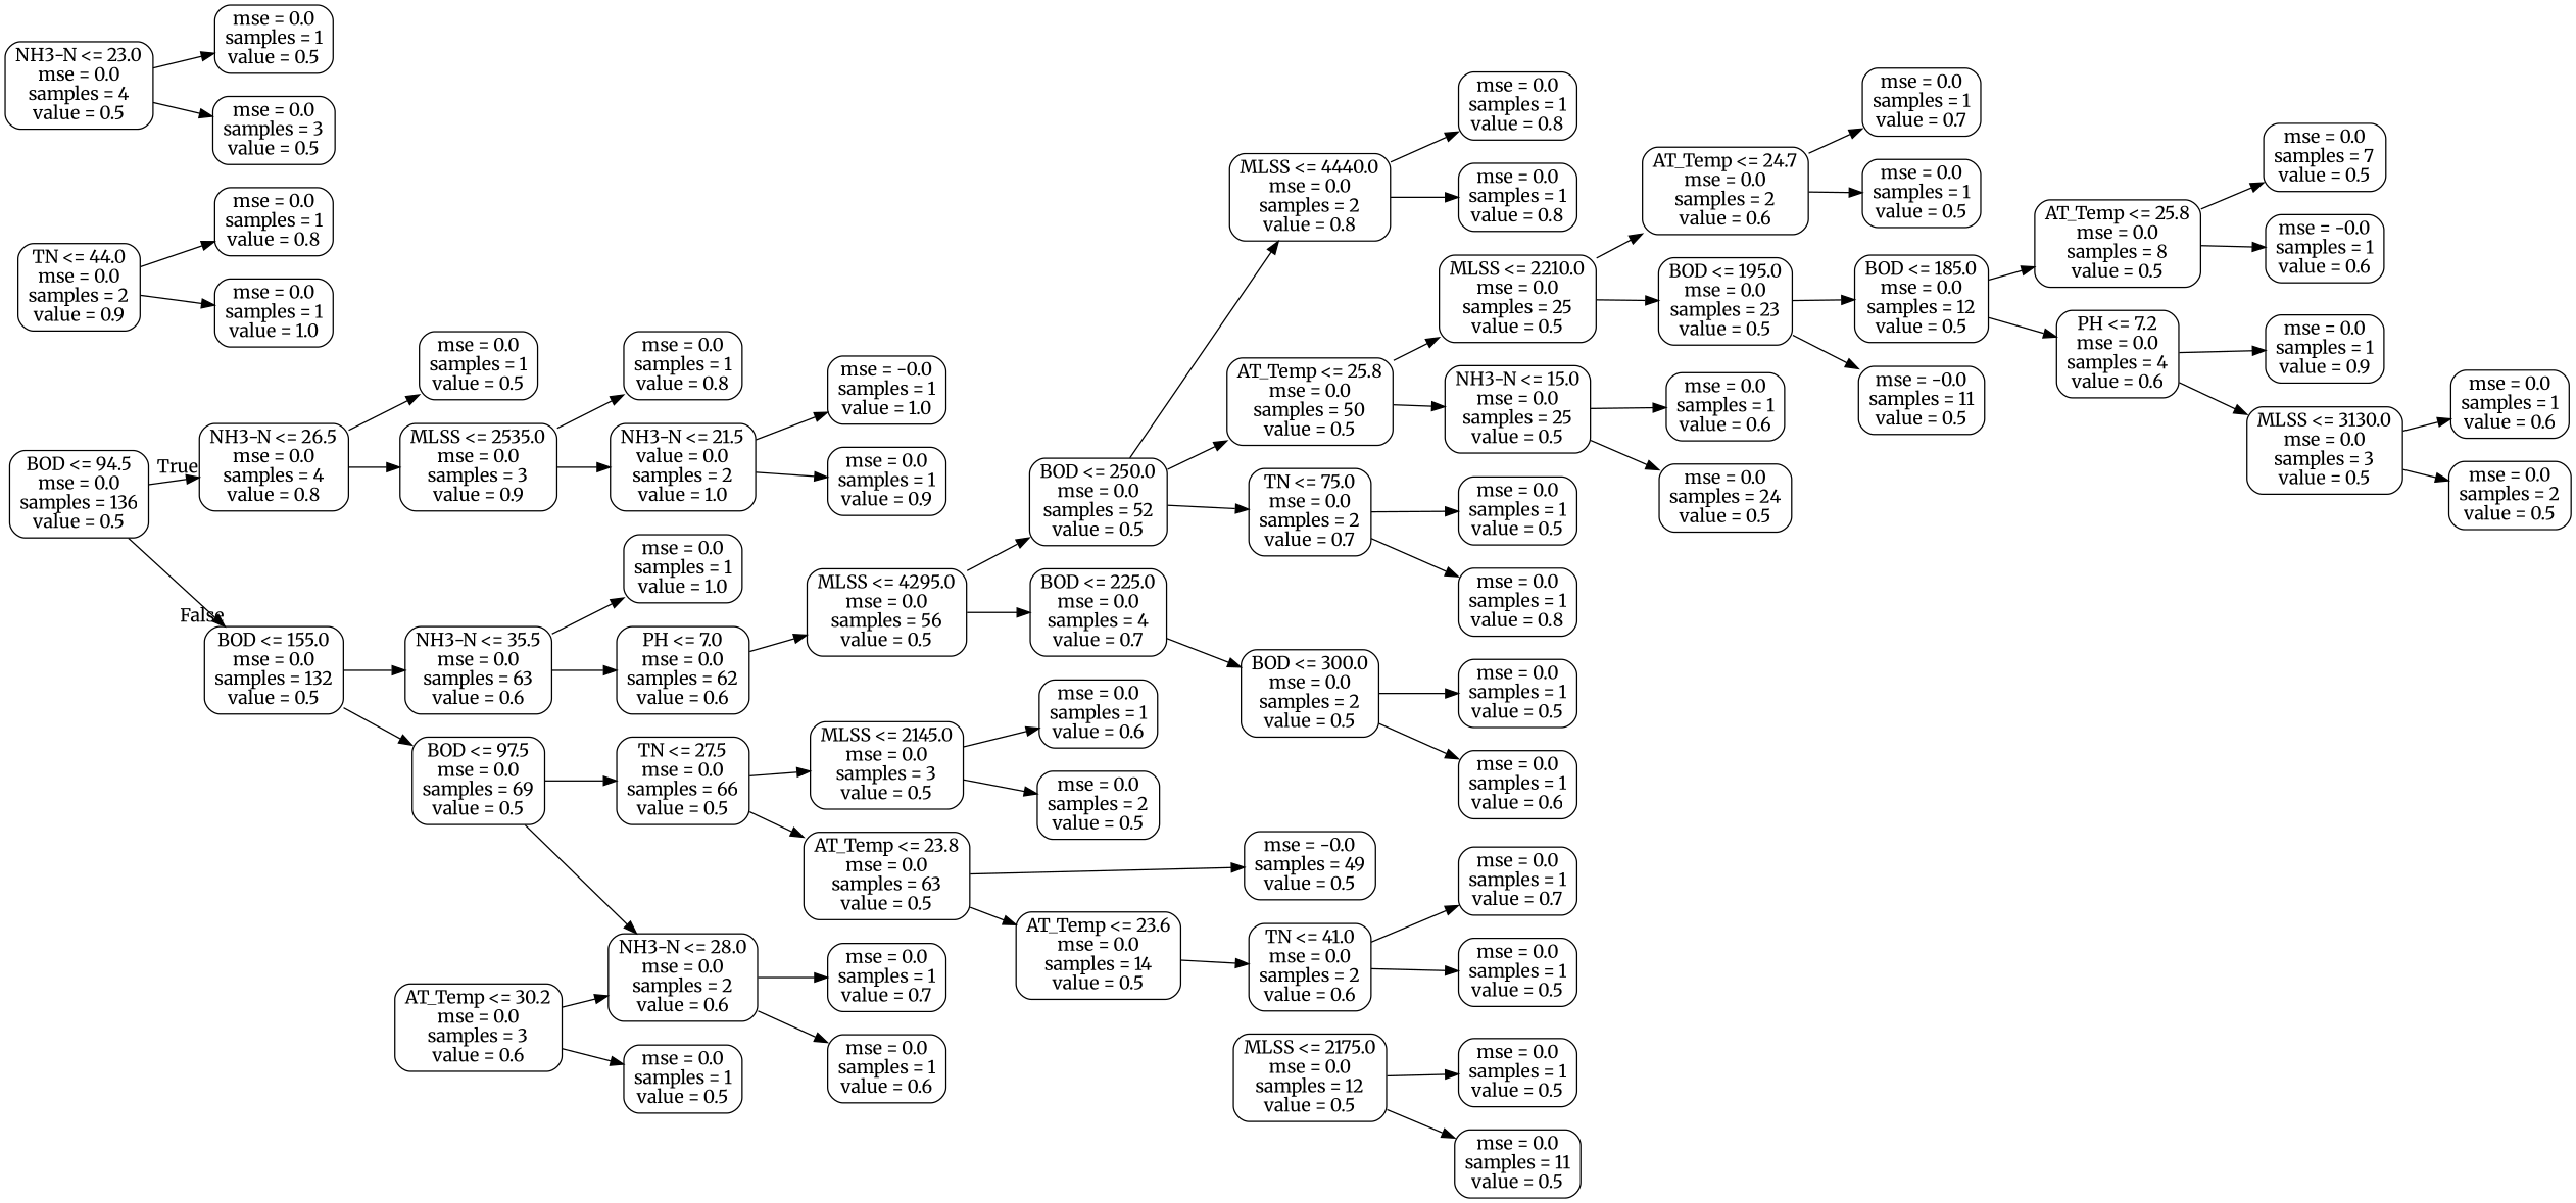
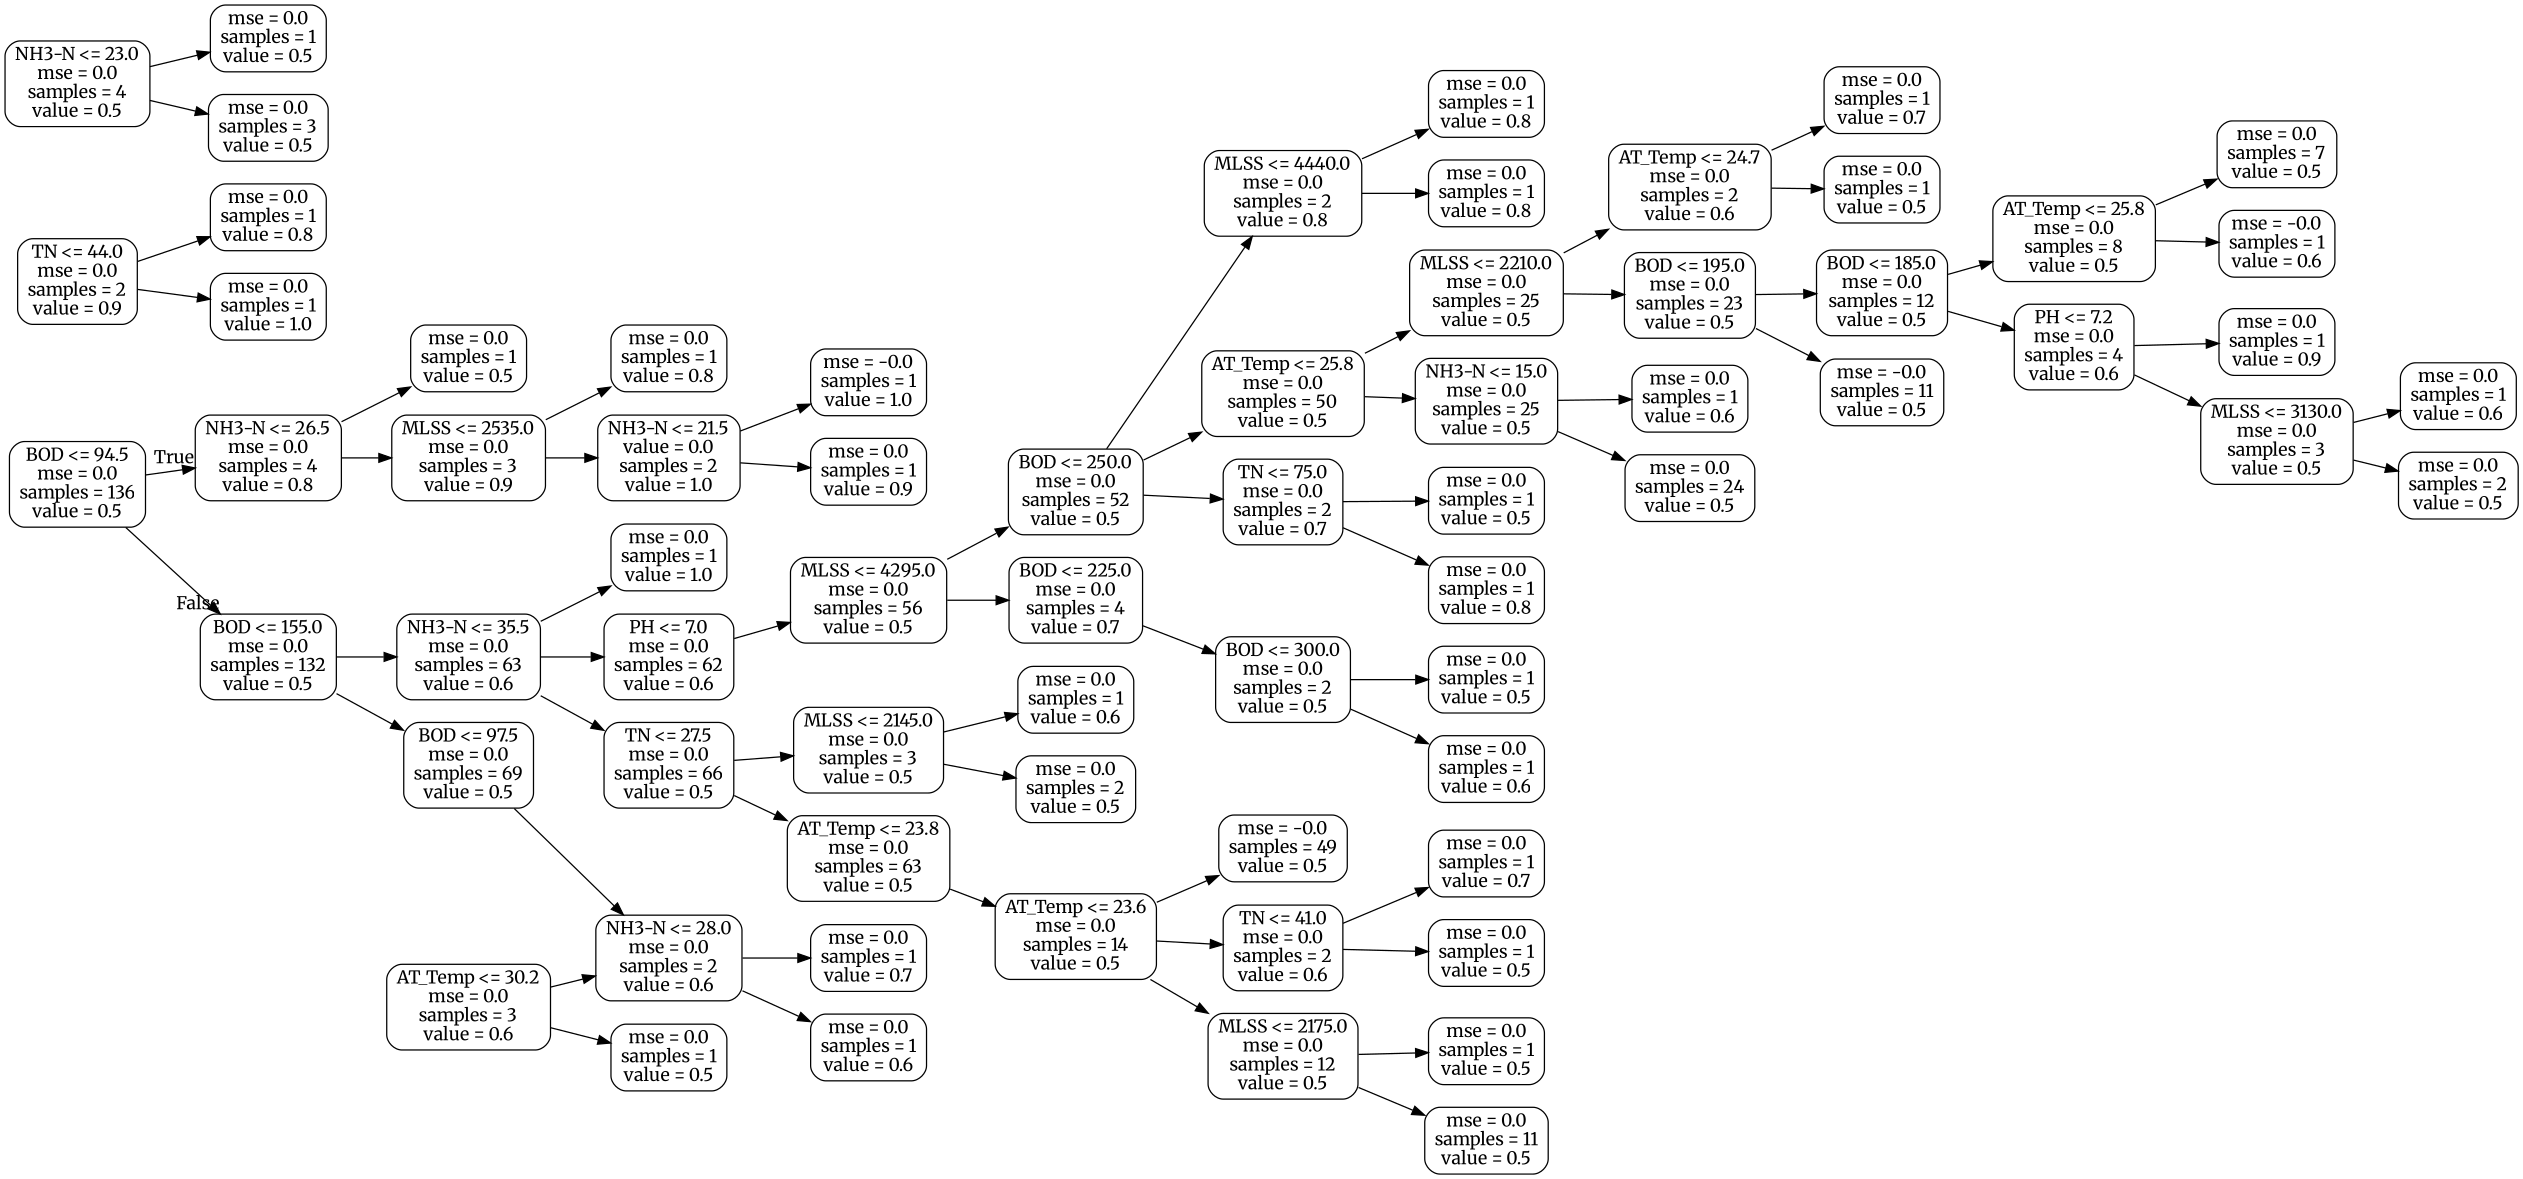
  digraph {
    fontname=Merriweather
    rankdir=LR
    node [color=black fontname=Merriweather shape=box style=rounded]
    edge [fontname=Merriweather]
    n1 [label="BOD <= 94.5\nmse = 0.0\nsamples = 136\nvalue = 0.5"]
    n2 [label="NH3-N <= 26.5\nmse = 0.0\nsamples = 4\nvalue = 0.8"]
    n3 [label="BOD <= 155.0\nmse = 0.0\nsamples = 132\nvalue = 0.5"]
    n4 [label="MLSS <= 2535.0\nmse = 0.0\nsamples = 3\nvalue = 0.9"]
    n5 [label="mse = 0.0\nsamples = 1\nvalue = 0.5"]
    n6 [label="BOD <= 97.5\nmse = 0.0\nsamples = 69\nvalue = 0.5"]
    n7 [label="NH3-N <= 35.5\nmse = 0.0\nsamples = 63\nvalue = 0.6"]
    n8 [label="NH3-N <= 21.5\nvalue = 0.0\nsamples = 2\nvalue = 1.0"]
    n9 [label="mse = 0.0\nsamples = 1\nvalue = 0.8"]
    n10 [label="mse = 0.0\nsamples = 1\nvalue = 0.9"]
    n11 [label="mse = -0.0\nsamples = 1\nvalue = 1.0"]
    n12 [label="TN <= 27.5\nmse = 0.0\nsamples = 66\nvalue = 0.5"]
    n13 [label="NH3-N <= 28.0\nmse = 0.0\nsamples = 2\nvalue = 0.6"]
    n14 [label="PH <= 7.0\nmse = 0.0\nsamples = 62\nvalue = 0.6"]
    n15 [label="mse = 0.0\nsamples = 1\nvalue = 1.0"]
    n16 [label="AT_Temp <= 30.2\nmse = 0.0\nsamples = 3\nvalue = 0.6"]
    n17 [label="mse = 0.0\nsamples = 1\nvalue = 0.5"]
    n18 [label="MLSS <= 2145.0\nmse = 0.0\nsamples = 3\nvalue = 0.5"]
    n19 [label="AT_Temp <= 23.8\nmse = 0.0\nsamples = 63\nvalue = 0.5"]
    n20 [label="mse = 0.0\nsamples = 1\nvalue = 0.7"]
    n21 [label="mse = 0.0\nsamples = 1\nvalue = 0.6"]
    n22 [label="mse = 0.0\nsamples = 1\nvalue = 0.6"]
    n23 [label="mse = 0.0\nsamples = 2\nvalue = 0.5"]
    n24 [label="AT_Temp <= 23.6\nmse = 0.0\nsamples = 14\nvalue = 0.5"]
    n25 [label="mse = -0.0\nsamples = 49\nvalue = 0.5"]
    n26 [label="MLSS <= 2175.0\nmse = 0.0\nsamples = 12\nvalue = 0.5"]
    n27 [label="TN <= 41.0\nmse = 0.0\nsamples = 2\nvalue = 0.6"]
    n28 [label="mse = 0.0\nsamples = 1\nvalue = 0.5"]
    n29 [label="mse = 0.0\nsamples = 11\nvalue = 0.5"]
    n30 [label="mse = 0.0\nsamples = 1\nvalue = 0.7"]
    n31 [label="mse = 0.0\nsamples = 1\nvalue = 0.5"]
    n32 [label="MLSS <= 4295.0\nmse = 0.0\nsamples = 56\nvalue = 0.5"]
    n33 [label="BOD <= 250.0\nmse = 0.0\nsamples = 52\nvalue = 0.5"]
    n34 [label="BOD <= 225.0\nmse = 0.0\nsamples = 4\nvalue = 0.7"]
    n35 [label="TN <= 44.0\nmse = 0.0\nsamples = 2\nvalue = 0.9"]
    n36 [label="mse = 0.0\nsamples = 1\nvalue = 0.8"]
    n37 [label="mse = 0.0\nsamples = 1\nvalue = 1.0"]
    n38 [label="NH3-N <= 23.0\nmse = 0.0\nsamples = 4\nvalue = 0.5"]
    n39 [label="mse = 0.0\nsamples = 1\nvalue = 0.5"]
    n40 [label="mse = 0.0\nsamples = 3\nvalue = 0.5"]
    n41 [label="AT_Temp <= 25.8\nmse = 0.0\nsamples = 50\nvalue = 0.5"]
    n42 [label="TN <= 75.0\nmse = 0.0\nsamples = 2\nvalue = 0.7"]
    n43 [label="MLSS <= 4440.0\nmse = 0.0\nsamples = 2\nvalue = 0.8"]
    n44 [label="BOD <= 300.0\nmse = 0.0\nsamples = 2\nvalue = 0.5"]
    n45 [label="MLSS <= 2210.0\nmse = 0.0\nsamples = 25\nvalue = 0.5"]
    n46 [label="NH3-N <= 15.0\nmse = 0.0\nsamples = 25\nvalue = 0.5"]
    n47 [label="mse = 0.0\nsamples = 1\nvalue = 0.5"]
    n48 [label="mse = 0.0\nsamples = 1\nvalue = 0.8"]
    n49 [label="AT_Temp <= 24.7\nmse = 0.0\nsamples = 2\nvalue = 0.6"]
    n50 [label="BOD <= 195.0\nmse = 0.0\nsamples = 23\nvalue = 0.5"]
    n51 [label="mse = 0.0\nsamples = 1\nvalue = 0.6"]
    n52 [label="mse = 0.0\nsamples = 24\nvalue = 0.5"]
    n53 [label="mse = 0.0\nsamples = 1\nvalue = 0.7"]
    n54 [label="mse = 0.0\nsamples = 1\nvalue = 0.5"]
    n55 [label="BOD <= 185.0\nmse = 0.0\nsamples = 12\nvalue = 0.5"]
    n56 [label="mse = -0.0\nsamples = 11\nvalue = 0.5"]
    n57 [label="AT_Temp <= 25.8\nmse = 0.0\nsamples = 8\nvalue = 0.5"]
    n58 [label="PH <= 7.2\nmse = 0.0\nsamples = 4\nvalue = 0.6"]
    n59 [label="mse = 0.0\nsamples = 7\nvalue = 0.5"]
    n60 [label="mse = -0.0\nsamples = 1\nvalue = 0.6"]
    n61 [label="mse = 0.0\nsamples = 1\nvalue = 0.9"]
    n62 [label="MLSS <= 3130.0\nmse = 0.0\nsamples = 3\nvalue = 0.5"]
    n63 [label="mse = 0.0\nsamples = 1\nvalue = 0.6"]
    n64 [label="mse = 0.0\nsamples = 2\nvalue = 0.5"]
    n65 [label="mse = 0.0\nsamples = 1\nvalue = 0.8"]
    n66 [label="mse = 0.0\nsamples = 1\nvalue = 0.8"]
    n67 [label="mse = 0.0\nsamples = 1\nvalue = 0.5"]
    n68 [label="mse = 0.0\nsamples = 1\nvalue = 0.6"]
    n1 -> n2 [headlabel=True labelangle=45 labeldistance=2.5]
    n1 -> n3 [headlabel=False labelangle=-45 labeldistance=2.5]
    n2 -> n4
    n2 -> n5
    n3 -> n6
    n3 -> n7
    n4 -> n8
    n4 -> n9
-   n6 -> n12
+   n7 -> n12
    n6 -> n13
    n7 -> n14
    n7 -> n15
    n8 -> n10
    n8 -> n11
    n12 -> n18
    n12 -> n19
    n13 -> n20
    n13 -> n21
    n14 -> n32
    n16 -> n13
    n16 -> n17
    n18 -> n22
    n18 -> n23
    n19 -> n24
-   n19 -> n25
+   n24 -> n25
+   n24 -> n26
    n24 -> n27
    n26 -> n28
    n26 -> n29
    n27 -> n30
    n27 -> n31
    n32 -> n33
    n32 -> n34
    n33 -> n41
    n33 -> n42
    n33 -> n43
    n34 -> n44
    n35 -> n36
    n35 -> n37
    n38 -> n39
    n38 -> n40
    n41 -> n45
    n41 -> n46
    n42 -> n47
    n42 -> n48
    n43 -> n65
    n43 -> n66
    n44 -> n67
    n44 -> n68
    n45 -> n49
    n45 -> n50
    n46 -> n51
    n46 -> n52
    n49 -> n53
    n49 -> n54
    n50 -> n55
    n50 -> n56
    n55 -> n57
    n55 -> n58
    n57 -> n59
    n57 -> n60
    n58 -> n61
    n58 -> n62
    n62 -> n63
    n62 -> n64
  }
